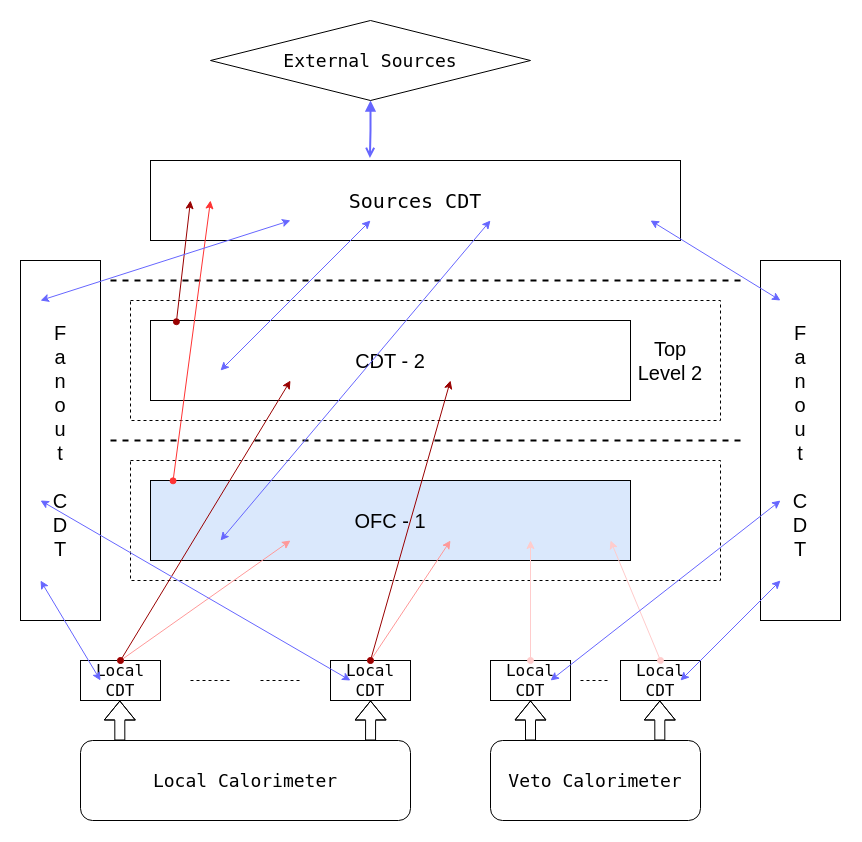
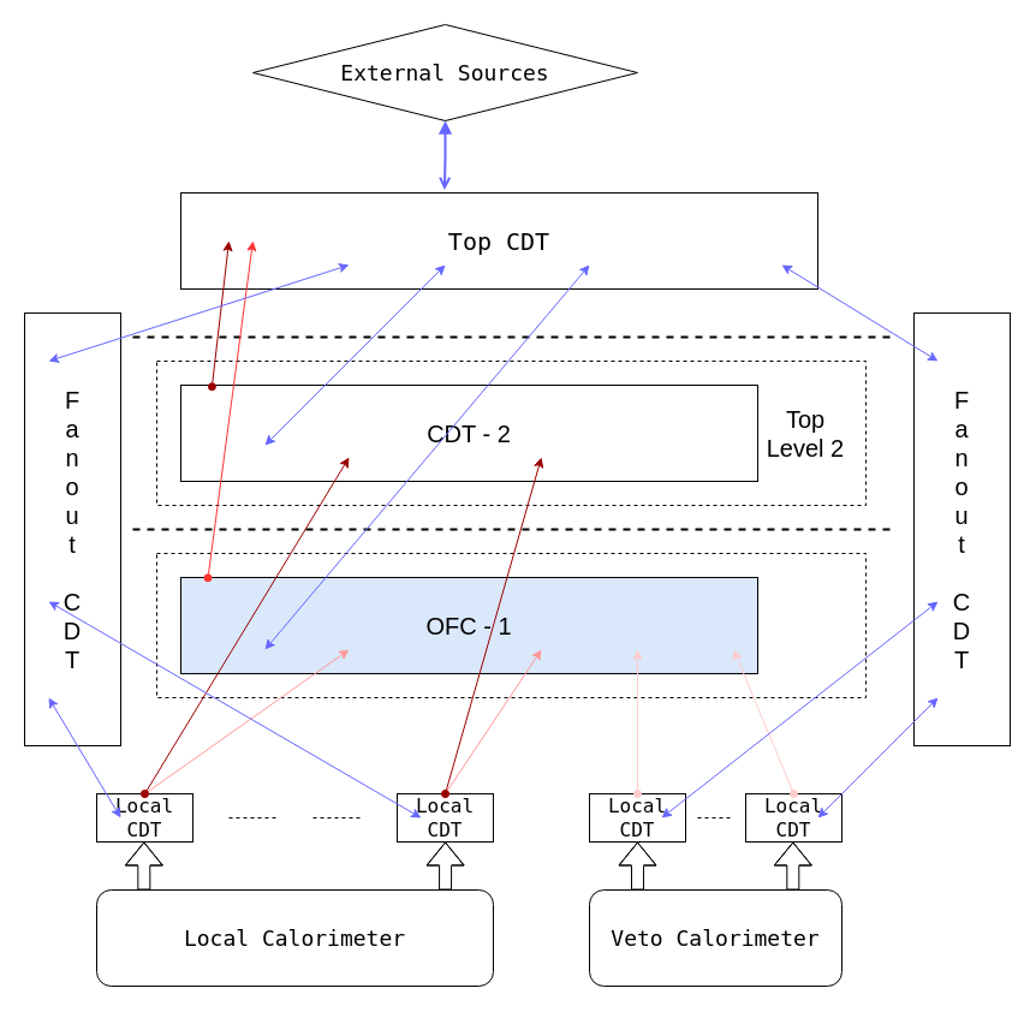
  <mxCell id="0" />
  <mxCell id="1" parent="0" />
  <mxCell id="2" value="" style="rounded=0;whiteSpace=wrap;html=1;fillColor=none;dashed=1;" vertex="1" parent="1"><mxGeometry x="130" y="460" width="590" height="120" as="geometry" /></mxCell>
  <mxCell id="3" value="" style="rounded=0;whiteSpace=wrap;html=1;fillColor=none;dashed=1;" vertex="1" parent="1"><mxGeometry x="130" y="300" width="590" height="120" as="geometry" /></mxCell>
  <mxCell id="4" value="&lt;p style=&quot;font-size: 20px&quot;&gt;OFC - 1&lt;/p&gt;" style="rounded=0;whiteSpace=wrap;html=1;fillColor=#dae8fc;" parent="1" vertex="1"><mxGeometry x="150" y="480" width="480" height="80" as="geometry" /></mxCell>
- <mxCell id="5" value="&lt;pre style=&quot;font-size: 20px&quot;&gt;Sources CDT&lt;/pre&gt;" style="rounded=0;whiteSpace=wrap;html=1;" parent="1" vertex="1"><mxGeometry x="150" y="160" width="530" height="80" as="geometry" /></mxCell>
+ <mxCell id="5" value="&lt;pre style=&quot;font-size: 20px&quot;&gt;Top CDT&lt;/pre&gt;" style="rounded=0;whiteSpace=wrap;html=1;" parent="1" vertex="1"><mxGeometry x="150" y="160" width="530" height="80" as="geometry" /></mxCell>
  <mxCell id="6" style="edgeStyle=orthogonalEdgeStyle;rounded=0;orthogonalLoop=1;jettySize=auto;html=1;exitX=0.5;exitY=1;exitDx=0;exitDy=0;" edge="1" parent="1" source="5" target="5"><mxGeometry relative="1" as="geometry" /></mxCell>
  <mxCell id="7" value="&lt;pre style=&quot;font-size: 16px&quot;&gt;Local&lt;br&gt;CDT&lt;/pre&gt;" style="rounded=0;whiteSpace=wrap;html=1;" vertex="1" parent="1"><mxGeometry x="80" y="660" width="80" height="40" as="geometry" /></mxCell>
  <mxCell id="8" value="&lt;pre style=&quot;font-size: 16px&quot;&gt;Local&lt;br&gt;CDT&lt;/pre&gt;" style="rounded=0;whiteSpace=wrap;html=1;" vertex="1" parent="1"><mxGeometry x="330" y="660" width="80" height="40" as="geometry" /></mxCell>
  <mxCell id="9" value="&lt;pre style=&quot;font-size: 16px&quot;&gt;Local&lt;br&gt;CDT&lt;/pre&gt;" style="rounded=0;whiteSpace=wrap;html=1;" vertex="1" parent="1"><mxGeometry x="490" y="660" width="80" height="40" as="geometry" /></mxCell>
  <mxCell id="10" value="&lt;pre style=&quot;font-size: 16px&quot;&gt;Local&lt;br&gt;CDT&lt;/pre&gt;" style="rounded=0;whiteSpace=wrap;html=1;" vertex="1" parent="1"><mxGeometry x="620" y="660" width="80" height="40" as="geometry" /></mxCell>
  <mxCell id="11" value="" style="endArrow=none;dashed=1;html=1;" edge="1" parent="1"><mxGeometry width="50" height="50" relative="1" as="geometry"><mxPoint x="580" y="680" as="sourcePoint" /><mxPoint x="610" y="680" as="targetPoint" /></mxGeometry></mxCell>
  <mxCell id="12" value="&lt;pre style=&quot;font-size: 18px&quot;&gt;&lt;font style=&quot;font-size: 18px&quot;&gt;Local &lt;/font&gt;Calorimeter&lt;/pre&gt;" style="rounded=1;whiteSpace=wrap;html=1;" vertex="1" parent="1"><mxGeometry x="80" y="740" width="330" height="80" as="geometry" /></mxCell>
  <mxCell id="13" value="&lt;pre style=&quot;font-size: 18px&quot;&gt;&lt;font style=&quot;font-size: 18px&quot;&gt;Veto &lt;/font&gt;Calorimeter&lt;/pre&gt;" style="rounded=1;whiteSpace=wrap;html=1;" vertex="1" parent="1"><mxGeometry x="490" y="740" width="210" height="80" as="geometry" /></mxCell>
  <mxCell id="14" value="" style="endArrow=none;dashed=1;html=1;strokeWidth=2;" edge="1" parent="1"><mxGeometry width="50" height="50" relative="1" as="geometry"><mxPoint x="740" y="440" as="sourcePoint" /><mxPoint x="110" y="440" as="targetPoint" /></mxGeometry></mxCell>
  <mxCell id="15" value="" style="endArrow=classic;html=1;exitX=0.5;exitY=0;exitDx=0;exitDy=0;startArrow=oval;startFill=1;strokeColor=#FFCCCC;" edge="1" parent="1" source="9"><mxGeometry width="50" height="50" relative="1" as="geometry"><mxPoint x="380" y="250" as="sourcePoint" /><mxPoint x="530" y="540" as="targetPoint" /></mxGeometry></mxCell>
  <mxCell id="16" value="" style="endArrow=classic;html=1;exitX=0.5;exitY=0;exitDx=0;exitDy=0;startArrow=oval;startFill=1;strokeColor=#FFCCCC;" edge="1" parent="1" source="10"><mxGeometry width="50" height="50" relative="1" as="geometry"><mxPoint x="380" y="250" as="sourcePoint" /><mxPoint x="610" y="540" as="targetPoint" /></mxGeometry></mxCell>
  <mxCell id="17" value="" style="endArrow=classic;html=1;exitX=0.5;exitY=0;exitDx=0;exitDy=0;startArrow=oval;startFill=1;strokeColor=#FF9999;" edge="1" parent="1" source="7"><mxGeometry width="50" height="50" relative="1" as="geometry"><mxPoint x="300" y="-20" as="sourcePoint" /><mxPoint x="290" y="540" as="targetPoint" /></mxGeometry></mxCell>
  <mxCell id="18" value="" style="endArrow=classic;html=1;exitX=0.5;exitY=0;exitDx=0;exitDy=0;startArrow=oval;startFill=1;strokeColor=#FF9999;" edge="1" parent="1" source="8"><mxGeometry width="50" height="50" relative="1" as="geometry"><mxPoint x="290" y="250" as="sourcePoint" /><mxPoint x="450" y="540" as="targetPoint" /></mxGeometry></mxCell>
  <mxCell id="19" value="" style="endArrow=none;dashed=1;html=1;" edge="1" parent="1"><mxGeometry width="50" height="50" relative="1" as="geometry"><mxPoint x="260" y="680" as="sourcePoint" /><mxPoint x="300" y="680" as="targetPoint" /></mxGeometry></mxCell>
  <mxCell id="20" value="" style="endArrow=none;dashed=1;html=1;" edge="1" parent="1"><mxGeometry width="50" height="50" relative="1" as="geometry"><mxPoint x="190" y="680" as="sourcePoint" /><mxPoint x="230" y="680" as="targetPoint" /></mxGeometry></mxCell>
  <mxCell id="21" style="edgeStyle=orthogonalEdgeStyle;rounded=0;orthogonalLoop=1;jettySize=auto;html=1;exitX=0.5;exitY=1;exitDx=0;exitDy=0;startArrow=block;startFill=1;endArrow=none;endFill=0;shape=flexArrow;" edge="1" parent="1"><mxGeometry relative="1" as="geometry"><mxPoint x="119.33" y="740" as="targetPoint" /><Array as="points"><mxPoint x="119.33" y="720" /><mxPoint x="119.33" y="720" /></Array><mxPoint x="119.33" y="700" as="sourcePoint" /></mxGeometry></mxCell>
  <mxCell id="22" style="edgeStyle=orthogonalEdgeStyle;rounded=0;orthogonalLoop=1;jettySize=auto;html=1;exitX=0.5;exitY=1;exitDx=0;exitDy=0;startArrow=block;startFill=1;endArrow=none;endFill=0;shape=flexArrow;" edge="1" parent="1"><mxGeometry relative="1" as="geometry"><mxPoint x="370.06" y="740" as="targetPoint" /><Array as="points"><mxPoint x="370.06" y="720" /><mxPoint x="370.06" y="720" /></Array><mxPoint x="370.06" y="700" as="sourcePoint" /></mxGeometry></mxCell>
  <mxCell id="23" style="edgeStyle=orthogonalEdgeStyle;rounded=0;orthogonalLoop=1;jettySize=auto;html=1;exitX=0.5;exitY=1;exitDx=0;exitDy=0;startArrow=block;startFill=1;endArrow=none;endFill=0;shape=flexArrow;" edge="1" parent="1"><mxGeometry relative="1" as="geometry"><mxPoint x="530" y="740" as="targetPoint" /><Array as="points"><mxPoint x="530" y="720" /><mxPoint x="530" y="720" /></Array><mxPoint x="530" y="700" as="sourcePoint" /></mxGeometry></mxCell>
  <mxCell id="24" style="edgeStyle=orthogonalEdgeStyle;rounded=0;orthogonalLoop=1;jettySize=auto;html=1;exitX=0.5;exitY=1;exitDx=0;exitDy=0;startArrow=block;startFill=1;endArrow=none;endFill=0;shape=flexArrow;" edge="1" parent="1"><mxGeometry relative="1" as="geometry"><mxPoint x="659.33" y="740" as="targetPoint" /><Array as="points"><mxPoint x="659.33" y="720" /><mxPoint x="659.33" y="720" /></Array><mxPoint x="659.33" y="700" as="sourcePoint" /></mxGeometry></mxCell>
  <mxCell id="25" value="&lt;p style=&quot;font-size: 20px&quot;&gt;CDT - 2&lt;/p&gt;" style="rounded=0;whiteSpace=wrap;html=1;" vertex="1" parent="1"><mxGeometry x="150" y="320" width="480" height="80" as="geometry" /></mxCell>
  <mxCell id="26" value="" style="endArrow=none;dashed=1;html=1;strokeWidth=2;" edge="1" parent="1"><mxGeometry width="50" height="50" relative="1" as="geometry"><mxPoint x="740" y="280" as="sourcePoint" /><mxPoint x="110" y="280" as="targetPoint" /></mxGeometry></mxCell>
  <mxCell id="27" value="&lt;font style=&quot;font-size: 20px&quot;&gt;Top Level 2&lt;/font&gt;" style="text;html=1;strokeColor=none;fillColor=none;align=center;verticalAlign=middle;whiteSpace=wrap;rounded=0;" vertex="1" parent="1"><mxGeometry x="630" y="340" width="80" height="40" as="geometry" /></mxCell>
  <mxCell id="28" value="" style="endArrow=classic;html=1;exitX=0.5;exitY=0;exitDx=0;exitDy=0;startArrow=oval;startFill=1;strokeColor=#990000;" edge="1" parent="1" source="8"><mxGeometry width="50" height="50" relative="1" as="geometry"><mxPoint x="380" y="250" as="sourcePoint" /><mxPoint x="450" y="380" as="targetPoint" /></mxGeometry></mxCell>
  <mxCell id="29" value="" style="endArrow=classic;html=1;exitX=0.5;exitY=0;exitDx=0;exitDy=0;startArrow=oval;startFill=1;strokeColor=#990000;" edge="1" parent="1" source="7"><mxGeometry width="50" height="50" relative="1" as="geometry"><mxPoint x="380" y="250" as="sourcePoint" /><mxPoint x="290" y="380" as="targetPoint" /></mxGeometry></mxCell>
  <mxCell id="30" value="&lt;font style=&quot;font-size: 20px&quot;&gt;F&lt;br&gt;a&lt;br&gt;n&lt;br&gt;o&lt;br&gt;u&lt;br&gt;t&lt;br&gt;&lt;br&gt;C&lt;br&gt;D&lt;br&gt;T&lt;/font&gt;" style="rounded=0;whiteSpace=wrap;html=1;" vertex="1" parent="1"><mxGeometry x="20" y="260" width="80" height="360" as="geometry" /></mxCell>
  <mxCell id="31" value="&lt;font style=&quot;font-size: 20px&quot;&gt;F&lt;br&gt;a&lt;br&gt;n&lt;br&gt;o&lt;br&gt;u&lt;br&gt;t&lt;br&gt;&lt;br&gt;C&lt;br&gt;D&lt;br&gt;T&lt;/font&gt;" style="rounded=0;whiteSpace=wrap;html=1;" vertex="1" parent="1"><mxGeometry x="760" y="260" width="80" height="360" as="geometry" /></mxCell>
  <mxCell id="32" value="" style="endArrow=classic;html=1;startArrow=classic;startFill=1;strokeColor=#6666FF;" edge="1" parent="1"><mxGeometry width="50" height="50" relative="1" as="geometry"><mxPoint x="40" y="580" as="sourcePoint" /><mxPoint x="100" y="680" as="targetPoint" /></mxGeometry></mxCell>
  <mxCell id="33" value="" style="endArrow=classic;html=1;startArrow=classic;startFill=1;strokeColor=#6666FF;" edge="1" parent="1"><mxGeometry width="50" height="50" relative="1" as="geometry"><mxPoint x="40" y="500" as="sourcePoint" /><mxPoint x="350" y="680" as="targetPoint" /></mxGeometry></mxCell>
  <mxCell id="34" value="" style="endArrow=classic;html=1;startArrow=classic;startFill=1;fontStyle=1;strokeColor=#6666FF;" edge="1" parent="1"><mxGeometry width="50" height="50" relative="1" as="geometry"><mxPoint x="780" y="500" as="sourcePoint" /><mxPoint x="550" y="680" as="targetPoint" /></mxGeometry></mxCell>
  <mxCell id="35" value="" style="endArrow=classic;html=1;startArrow=classic;startFill=1;strokeColor=#6666FF;" edge="1" parent="1"><mxGeometry width="50" height="50" relative="1" as="geometry"><mxPoint x="780" y="580" as="sourcePoint" /><mxPoint x="680" y="680" as="targetPoint" /></mxGeometry></mxCell>
  <mxCell id="36" value="" style="endArrow=classic;html=1;exitX=0.054;exitY=0.015;exitDx=0;exitDy=0;exitPerimeter=0;startArrow=oval;startFill=1;strokeColor=#990000;" edge="1" parent="1" source="25"><mxGeometry width="50" height="50" relative="1" as="geometry"><mxPoint x="150" y="320" as="sourcePoint" /><mxPoint x="190" y="200" as="targetPoint" /></mxGeometry></mxCell>
  <mxCell id="37" value="" style="endArrow=classic;html=1;exitX=0.047;exitY=0.004;exitDx=0;exitDy=0;exitPerimeter=0;startArrow=oval;startFill=1;strokeColor=#FF3333;" edge="1" parent="1" source="4"><mxGeometry width="50" height="50" relative="1" as="geometry"><mxPoint x="185.92" y="331.2" as="sourcePoint" /><mxPoint x="210" y="200" as="targetPoint" /></mxGeometry></mxCell>
  <mxCell id="38" value="" style="endArrow=classic;html=1;startArrow=classic;startFill=1;strokeColor=#6666FF;" edge="1" parent="1"><mxGeometry width="50" height="50" relative="1" as="geometry"><mxPoint x="40" y="300" as="sourcePoint" /><mxPoint x="290" y="220" as="targetPoint" /></mxGeometry></mxCell>
  <mxCell id="39" value="" style="endArrow=classic;html=1;startArrow=classic;startFill=1;strokeColor=#6666FF;" edge="1" parent="1"><mxGeometry width="50" height="50" relative="1" as="geometry"><mxPoint x="780" y="300" as="sourcePoint" /><mxPoint x="650" y="220" as="targetPoint" /></mxGeometry></mxCell>
  <mxCell id="40" value="" style="endArrow=classic;html=1;startArrow=classic;startFill=1;strokeColor=#6666FF;" edge="1" parent="1"><mxGeometry width="50" height="50" relative="1" as="geometry"><mxPoint x="220" y="370" as="sourcePoint" /><mxPoint x="370" y="220" as="targetPoint" /></mxGeometry></mxCell>
  <mxCell id="41" value="" style="endArrow=classic;html=1;startArrow=classic;startFill=1;strokeColor=#6666FF;" edge="1" parent="1"><mxGeometry width="50" height="50" relative="1" as="geometry"><mxPoint x="220" y="540" as="sourcePoint" /><mxPoint x="490" y="220" as="targetPoint" /></mxGeometry></mxCell>
  <mxCell id="42" value="" style="edgeStyle=orthogonalEdgeStyle;rounded=0;orthogonalLoop=1;jettySize=auto;html=1;startArrow=block;startFill=1;endArrow=open;strokeWidth=2;entryX=0.414;entryY=-0.032;entryDx=0;entryDy=0;entryPerimeter=0;strokeColor=#6666FF;" edge="1" parent="1" source="43" target="5"><mxGeometry relative="1" as="geometry" /></mxCell>
  <mxCell id="43" value="&lt;pre style=&quot;font-size: 18px&quot;&gt;External Sources&lt;/pre&gt;" style="rhombus;whiteSpace=wrap;html=1;" vertex="1" parent="1"><mxGeometry x="210" y="20" width="320" height="80" as="geometry" /></mxCell>
